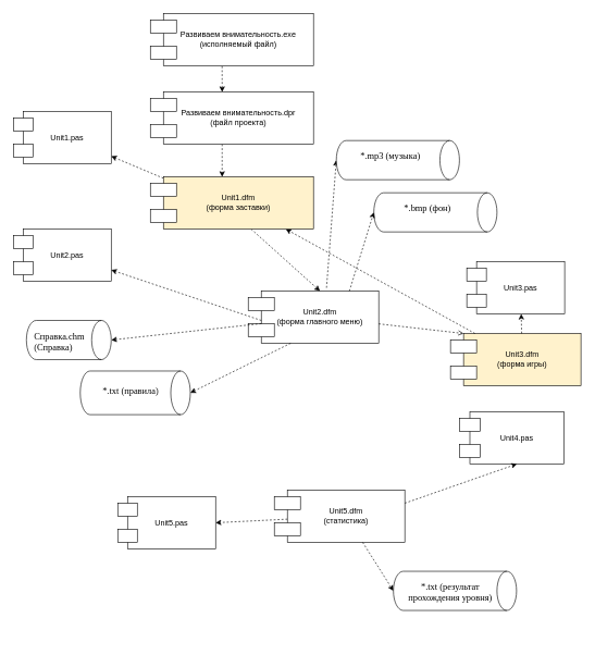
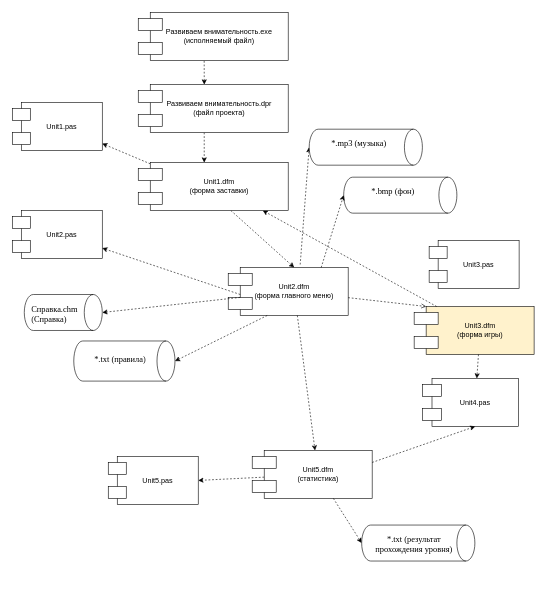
  <mxCell id="0" />
  <mxCell id="1" parent="0" />
  <mxCell id="2" value="" style="group" parent="1" vertex="1" connectable="0"><mxGeometry x="230" y="20" width="250" height="80" as="geometry" /></mxCell>
  <mxCell id="3" value="Развиваем внимательность.exe&lt;div&gt;(исполняемый файл)&lt;/div&gt;" style="rounded=0;whiteSpace=wrap;html=1;" parent="2" vertex="1"><mxGeometry x="20" width="230" height="80" as="geometry" /></mxCell>
  <mxCell id="4" value="" style="rounded=0;whiteSpace=wrap;html=1;" parent="2" vertex="1"><mxGeometry y="10" width="40" height="20" as="geometry" /></mxCell>
  <mxCell id="5" value="" style="rounded=0;whiteSpace=wrap;html=1;" parent="2" vertex="1"><mxGeometry y="50" width="40" height="20" as="geometry" /></mxCell>
  <mxCell id="6" value="" style="group" parent="1" vertex="1" connectable="0"><mxGeometry x="380" y="445" width="200" height="80" as="geometry" /></mxCell>
  <mxCell id="7" value="Unit2.dfm&lt;div&gt;(форма главного меню)&lt;/div&gt;" style="rounded=0;whiteSpace=wrap;html=1;" parent="6" vertex="1"><mxGeometry x="20" width="180" height="80" as="geometry" /></mxCell>
  <mxCell id="8" value="" style="rounded=0;whiteSpace=wrap;html=1;" parent="6" vertex="1"><mxGeometry y="10" width="40" height="20" as="geometry" /></mxCell>
  <mxCell id="9" value="" style="rounded=0;whiteSpace=wrap;html=1;" parent="6" vertex="1"><mxGeometry y="50" width="40" height="20" as="geometry" /></mxCell>
  <mxCell id="10" value="" style="group" parent="1" vertex="1" connectable="0"><mxGeometry x="20" y="170" width="150" height="80" as="geometry" /></mxCell>
  <mxCell id="11" value="Unit1.pas" style="rounded=0;whiteSpace=wrap;html=1;" parent="10" vertex="1"><mxGeometry x="15" width="135" height="80" as="geometry" /></mxCell>
  <mxCell id="12" value="" style="rounded=0;whiteSpace=wrap;html=1;" parent="10" vertex="1"><mxGeometry y="10" width="30" height="20" as="geometry" /></mxCell>
  <mxCell id="13" value="" style="rounded=0;whiteSpace=wrap;html=1;" parent="10" vertex="1"><mxGeometry y="50" width="30" height="20" as="geometry" /></mxCell>
  <mxCell id="14" value="" style="group" parent="1" vertex="1" connectable="0"><mxGeometry x="20" y="350" width="150" height="80" as="geometry" /></mxCell>
  <mxCell id="15" value="Unit2.pas" style="rounded=0;whiteSpace=wrap;html=1;" parent="14" vertex="1"><mxGeometry x="15" width="135" height="80" as="geometry" /></mxCell>
  <mxCell id="16" value="" style="rounded=0;whiteSpace=wrap;html=1;" parent="14" vertex="1"><mxGeometry y="10" width="30" height="20" as="geometry" /></mxCell>
  <mxCell id="17" value="" style="rounded=0;whiteSpace=wrap;html=1;" parent="14" vertex="1"><mxGeometry y="50" width="30" height="20" as="geometry" /></mxCell>
  <mxCell id="18" style="edgeStyle=orthogonalEdgeStyle;rounded=0;orthogonalLoop=1;jettySize=auto;html=1;dashed=1;exitX=0.391;exitY=1.007;exitDx=0;exitDy=0;exitPerimeter=0;" parent="1" source="3" edge="1"><mxGeometry relative="1" as="geometry"><mxPoint x="340.059" y="140" as="targetPoint" /></mxGeometry></mxCell>
  <mxCell id="19" style="edgeStyle=orthogonalEdgeStyle;rounded=0;orthogonalLoop=1;jettySize=auto;html=1;entryX=0.5;entryY=0;entryDx=0;entryDy=0;dashed=1;" parent="1" edge="1"><mxGeometry relative="1" as="geometry"><mxPoint x="340" y="220" as="sourcePoint" /><mxPoint x="340" y="270" as="targetPoint" /></mxGeometry></mxCell>
  <mxCell id="20" style="rounded=0;orthogonalLoop=1;jettySize=auto;html=1;dashed=1;" parent="1" target="11" edge="1"><mxGeometry relative="1" as="geometry"><mxPoint x="250" y="272.105" as="sourcePoint" /></mxGeometry></mxCell>
  <mxCell id="21" style="rounded=0;orthogonalLoop=1;jettySize=auto;html=1;dashed=1;" parent="1" target="15" edge="1"><mxGeometry relative="1" as="geometry"><mxPoint x="400" y="490" as="sourcePoint" /></mxGeometry></mxCell>
  <mxCell id="22" value="" style="group" parent="1" vertex="1" connectable="0"><mxGeometry x="690" y="510" width="200" height="80" as="geometry" /></mxCell>
  <mxCell id="23" value="Unit3.dfm&lt;div&gt;(форма игры)&lt;/div&gt;" style="rounded=0;whiteSpace=wrap;html=1;fillColor=#fff2cc;" parent="22" vertex="1"><mxGeometry x="20" width="180" height="80" as="geometry" /></mxCell>
  <mxCell id="24" value="" style="rounded=0;whiteSpace=wrap;html=1;" parent="22" vertex="1"><mxGeometry y="10" width="40" height="20" as="geometry" /></mxCell>
  <mxCell id="25" value="" style="rounded=0;whiteSpace=wrap;html=1;" parent="22" vertex="1"><mxGeometry y="50" width="40" height="20" as="geometry" /></mxCell>
  <mxCell id="26" value="" style="group" parent="1" vertex="1" connectable="0"><mxGeometry x="420" y="750" width="200" height="80" as="geometry" /></mxCell>
  <mxCell id="27" style="rounded=0;orthogonalLoop=1;jettySize=auto;html=1;dashed=1;" parent="26" source="28" edge="1"><mxGeometry relative="1" as="geometry"><mxPoint x="-90" y="50" as="targetPoint" /></mxGeometry></mxCell>
  <mxCell id="28" value="Unit5.dfm&lt;div&gt;(статистика)&lt;/div&gt;" style="rounded=0;whiteSpace=wrap;html=1;" parent="26" vertex="1"><mxGeometry x="20" width="180" height="80" as="geometry" /></mxCell>
  <mxCell id="29" value="" style="rounded=0;whiteSpace=wrap;html=1;" parent="26" vertex="1"><mxGeometry y="10" width="40" height="20" as="geometry" /></mxCell>
  <mxCell id="30" value="" style="rounded=0;whiteSpace=wrap;html=1;" parent="26" vertex="1"><mxGeometry y="50" width="40" height="20" as="geometry" /></mxCell>
  <mxCell id="31" value="" style="group" parent="1" vertex="1" connectable="0"><mxGeometry x="703.76" y="630" width="160" height="80" as="geometry" /></mxCell>
  <mxCell id="32" value="Unit4.pas" style="rounded=0;whiteSpace=wrap;html=1;" parent="31" vertex="1"><mxGeometry x="16" width="144.0" height="80" as="geometry" /></mxCell>
  <mxCell id="33" value="" style="rounded=0;whiteSpace=wrap;html=1;" parent="31" vertex="1"><mxGeometry y="10" width="32" height="20" as="geometry" /></mxCell>
  <mxCell id="34" value="" style="rounded=0;whiteSpace=wrap;html=1;" parent="31" vertex="1"><mxGeometry y="50" width="32" height="20" as="geometry" /></mxCell>
  <mxCell id="35" value="" style="group" parent="1" vertex="1" connectable="0"><mxGeometry x="40" y="490" width="130" height="70" as="geometry" /></mxCell>
  <mxCell id="36" value="" style="shape=cylinder3;whiteSpace=wrap;html=1;boundedLbl=1;backgroundOutline=1;size=15;rotation=90;" parent="35" vertex="1"><mxGeometry x="35" y="-35" width="60" height="130" as="geometry" /></mxCell>
  <mxCell id="37" value="&lt;p style=&quot;text-align: justify; margin-top: 0px;&quot;&gt;&lt;font face=&quot;Times New Roman&quot; style=&quot;font-size: 14px;&quot;&gt;Справка.chm (Справка)&lt;/font&gt;&lt;/p&gt;" style="text;html=1;whiteSpace=wrap;overflow=hidden;rounded=0;" parent="35" vertex="1"><mxGeometry x="10" y="10" width="100" height="60" as="geometry" /></mxCell>
  <mxCell id="38" value="" style="shape=cylinder3;whiteSpace=wrap;html=1;boundedLbl=1;backgroundOutline=1;size=15;rotation=90;" parent="1" vertex="1"><mxGeometry x="636.88" y="230" width="60" height="188.75" as="geometry" /></mxCell>
  <mxCell id="39" value="&lt;p style=&quot;margin-top: 0px;&quot;&gt;&lt;font face=&quot;Times New Roman&quot; style=&quot;font-size: 14px;&quot;&gt;*.bmp&amp;nbsp;&lt;/font&gt;&lt;span style=&quot;font-size: 14px; font-family: &amp;quot;Times New Roman&amp;quot;; background-color: initial;&quot;&gt;(фон)&lt;/span&gt;&lt;/p&gt;" style="text;html=1;whiteSpace=wrap;overflow=hidden;rounded=0;align=center;" parent="1" vertex="1"><mxGeometry x="590" y="304.37" width="130" height="60" as="geometry" /></mxCell>
  <mxCell id="40" value="" style="group" parent="1" vertex="1" connectable="0"><mxGeometry x="715" y="400" width="150" height="80" as="geometry" /></mxCell>
  <mxCell id="41" value="Unit3.pas" style="rounded=0;whiteSpace=wrap;html=1;" parent="40" vertex="1"><mxGeometry x="15" width="135" height="80" as="geometry" /></mxCell>
  <mxCell id="42" value="" style="rounded=0;whiteSpace=wrap;html=1;" parent="40" vertex="1"><mxGeometry y="10" width="30" height="20" as="geometry" /></mxCell>
  <mxCell id="43" value="" style="rounded=0;whiteSpace=wrap;html=1;" parent="40" vertex="1"><mxGeometry y="50" width="30" height="20" as="geometry" /></mxCell>
  <mxCell id="44" style="rounded=0;orthogonalLoop=1;jettySize=auto;html=1;dashed=1;" parent="1" source="23" target="64" edge="1"><mxGeometry relative="1" as="geometry" /></mxCell>
  <mxCell id="45" style="rounded=0;orthogonalLoop=1;jettySize=auto;html=1;dashed=1;entryX=0;entryY=0;entryDx=0;entryDy=0;endArrow=open;" parent="1" source="7" target="23" edge="1"><mxGeometry relative="1" as="geometry" /></mxCell>
- <mxCell id="46" style="rounded=0;orthogonalLoop=1;jettySize=auto;html=1;dashed=1;" parent="1" source="23" target="41" edge="1"><mxGeometry relative="1" as="geometry" /></mxCell>
+ <mxCell id="46" style="rounded=0;orthogonalLoop=1;jettySize=auto;html=1;dashed=1;" parent="1" source="23" target="32" edge="1"><mxGeometry relative="1" as="geometry" /></mxCell>
  <mxCell id="47" style="rounded=0;orthogonalLoop=1;jettySize=auto;html=1;entryX=0.5;entryY=1;entryDx=0;entryDy=0;entryPerimeter=0;dashed=1;" parent="1" target="67" edge="1"><mxGeometry relative="1" as="geometry"><mxPoint x="500" y="440" as="sourcePoint" /></mxGeometry></mxCell>
  <mxCell id="48" style="rounded=0;orthogonalLoop=1;jettySize=auto;html=1;entryX=0.5;entryY=1;entryDx=0;entryDy=0;entryPerimeter=0;dashed=1;exitX=0.75;exitY=0;exitDx=0;exitDy=0;" parent="1" source="7" target="38" edge="1"><mxGeometry relative="1" as="geometry" /></mxCell>
  <mxCell id="49" value="" style="group" parent="1" vertex="1" connectable="0"><mxGeometry x="180" y="760" width="150" height="80" as="geometry" /></mxCell>
  <mxCell id="50" value="Unit5.pas" style="rounded=0;whiteSpace=wrap;html=1;" parent="49" vertex="1"><mxGeometry x="15" width="135" height="80" as="geometry" /></mxCell>
  <mxCell id="51" value="" style="rounded=0;whiteSpace=wrap;html=1;" parent="49" vertex="1"><mxGeometry y="10" width="30" height="20" as="geometry" /></mxCell>
  <mxCell id="52" value="" style="rounded=0;whiteSpace=wrap;html=1;" parent="49" vertex="1"><mxGeometry y="50" width="30" height="20" as="geometry" /></mxCell>
+ <mxCell id="53" style="rounded=0;orthogonalLoop=1;jettySize=auto;html=1;dashed=1;" parent="1" source="7" target="28" edge="1"><mxGeometry relative="1" as="geometry" /></mxCell>
  <mxCell id="54" style="rounded=0;orthogonalLoop=1;jettySize=auto;html=1;dashed=1;entryX=0.5;entryY=1;entryDx=0;entryDy=0;entryPerimeter=0;" parent="1" source="28" target="55" edge="1"><mxGeometry relative="1" as="geometry"><mxPoint x="740" y="776" as="targetPoint" /></mxGeometry></mxCell>
  <mxCell id="55" value="" style="shape=cylinder3;whiteSpace=wrap;html=1;boundedLbl=1;backgroundOutline=1;size=15;rotation=90;" parent="1" vertex="1"><mxGeometry x="666.88" y="810" width="60" height="188.75" as="geometry" /></mxCell>
  <mxCell id="56" value="&lt;p style=&quot;margin-top: 0px;&quot;&gt;&lt;font face=&quot;Times New Roman&quot; style=&quot;font-size: 14px;&quot;&gt;*.txt&amp;nbsp;&lt;/font&gt;&lt;span style=&quot;font-size: 14px; font-family: &amp;quot;Times New Roman&amp;quot;; background-color: initial;&quot;&gt;(результат прохождения уровня)&lt;/span&gt;&lt;/p&gt;" style="text;html=1;whiteSpace=wrap;overflow=hidden;rounded=0;align=center;" parent="1" vertex="1"><mxGeometry x="620" y="884.37" width="140" height="60" as="geometry" /></mxCell>
  <mxCell id="57" style="rounded=0;orthogonalLoop=1;jettySize=auto;html=1;entryX=0.5;entryY=0;entryDx=0;entryDy=0;dashed=1;" parent="1" target="7" edge="1"><mxGeometry relative="1" as="geometry"><mxPoint x="384.444" y="350" as="sourcePoint" /></mxGeometry></mxCell>
  <mxCell id="58" style="rounded=0;orthogonalLoop=1;jettySize=auto;html=1;entryX=0.5;entryY=0;entryDx=0;entryDy=0;entryPerimeter=0;dashed=1;" parent="1" source="7" target="36" edge="1"><mxGeometry relative="1" as="geometry" /></mxCell>
  <mxCell id="59" value="" style="group" parent="1" vertex="1" connectable="0"><mxGeometry x="230" y="140" width="250" height="80" as="geometry" /></mxCell>
  <mxCell id="60" value="Развиваем внимательность.dpr&lt;div&gt;(файл проекта)&lt;/div&gt;" style="rounded=0;whiteSpace=wrap;html=1;" parent="59" vertex="1"><mxGeometry x="20" width="230" height="80" as="geometry" /></mxCell>
  <mxCell id="61" value="" style="rounded=0;whiteSpace=wrap;html=1;" parent="59" vertex="1"><mxGeometry y="10" width="40" height="20" as="geometry" /></mxCell>
  <mxCell id="62" value="" style="rounded=0;whiteSpace=wrap;html=1;" parent="59" vertex="1"><mxGeometry y="50" width="40" height="20" as="geometry" /></mxCell>
  <mxCell id="63" value="" style="group" parent="1" vertex="1" connectable="0"><mxGeometry x="230" y="270" width="250" height="80" as="geometry" /></mxCell>
- <mxCell id="64" value="Unit1.dfm&lt;div&gt;(форма заставки)&lt;/div&gt;" style="rounded=0;whiteSpace=wrap;html=1;fillColor=#fff2cc;" parent="63" vertex="1"><mxGeometry x="20" width="230" height="80" as="geometry" /></mxCell>
+ <mxCell id="64" value="Unit1.dfm&lt;div&gt;(форма заставки)&lt;/div&gt;" style="rounded=0;whiteSpace=wrap;html=1;" parent="63" vertex="1"><mxGeometry x="20" width="230" height="80" as="geometry" /></mxCell>
  <mxCell id="65" value="" style="rounded=0;whiteSpace=wrap;html=1;" parent="63" vertex="1"><mxGeometry y="10" width="40" height="20" as="geometry" /></mxCell>
  <mxCell id="66" value="" style="rounded=0;whiteSpace=wrap;html=1;" parent="63" vertex="1"><mxGeometry y="50" width="40" height="20" as="geometry" /></mxCell>
  <mxCell id="67" value="" style="shape=cylinder3;whiteSpace=wrap;html=1;boundedLbl=1;backgroundOutline=1;size=15;rotation=90;" parent="1" vertex="1"><mxGeometry x="579.38" y="150" width="60" height="188.75" as="geometry" /></mxCell>
  <mxCell id="68" value="&lt;p style=&quot;margin-top: 0px;&quot;&gt;&lt;font face=&quot;Times New Roman&quot; style=&quot;font-size: 14px;&quot;&gt;*.mp3&amp;nbsp;&lt;/font&gt;&lt;span style=&quot;font-size: 14px; font-family: &amp;quot;Times New Roman&amp;quot;; background-color: initial;&quot;&gt;(музыка)&lt;/span&gt;&lt;/p&gt;" style="text;html=1;whiteSpace=wrap;overflow=hidden;rounded=0;align=center;" parent="1" vertex="1"><mxGeometry x="532.5" y="224.37" width="130" height="60" as="geometry" /></mxCell>
  <mxCell id="69" style="rounded=0;orthogonalLoop=1;jettySize=auto;html=1;dashed=1;entryX=0.5;entryY=1;entryDx=0;entryDy=0;exitX=1;exitY=0.25;exitDx=0;exitDy=0;" parent="1" source="28" target="32" edge="1"><mxGeometry relative="1" as="geometry"><mxPoint x="554" y="840" as="sourcePoint" /><mxPoint x="581" y="920" as="targetPoint" /></mxGeometry></mxCell>
  <mxCell id="70" value="" style="shape=cylinder3;whiteSpace=wrap;html=1;boundedLbl=1;backgroundOutline=1;size=15;rotation=90;" parent="1" vertex="1"><mxGeometry x="173.44" y="516.56" width="66.88" height="168.75" as="geometry" /></mxCell>
  <mxCell id="71" value="&lt;p style=&quot;margin-top: 0px;&quot;&gt;&lt;font face=&quot;Times New Roman&quot; style=&quot;font-size: 14px;&quot;&gt;*.txt&amp;nbsp;&lt;/font&gt;&lt;span style=&quot;font-size: 14px; font-family: &amp;quot;Times New Roman&amp;quot;; background-color: initial;&quot;&gt;(правила)&lt;/span&gt;&lt;/p&gt;" style="text;html=1;whiteSpace=wrap;overflow=hidden;rounded=0;align=center;" parent="1" vertex="1"><mxGeometry x="130" y="584.37" width="140" height="60" as="geometry" /></mxCell>
  <mxCell id="72" style="rounded=0;orthogonalLoop=1;jettySize=auto;html=1;dashed=1;entryX=0.5;entryY=0;entryDx=0;entryDy=0;entryPerimeter=0;exitX=0.25;exitY=1;exitDx=0;exitDy=0;" parent="1" source="7" target="70" edge="1"><mxGeometry relative="1" as="geometry"><mxPoint x="340" y="810" as="targetPoint" /><mxPoint x="450" y="805" as="sourcePoint" /></mxGeometry></mxCell>
